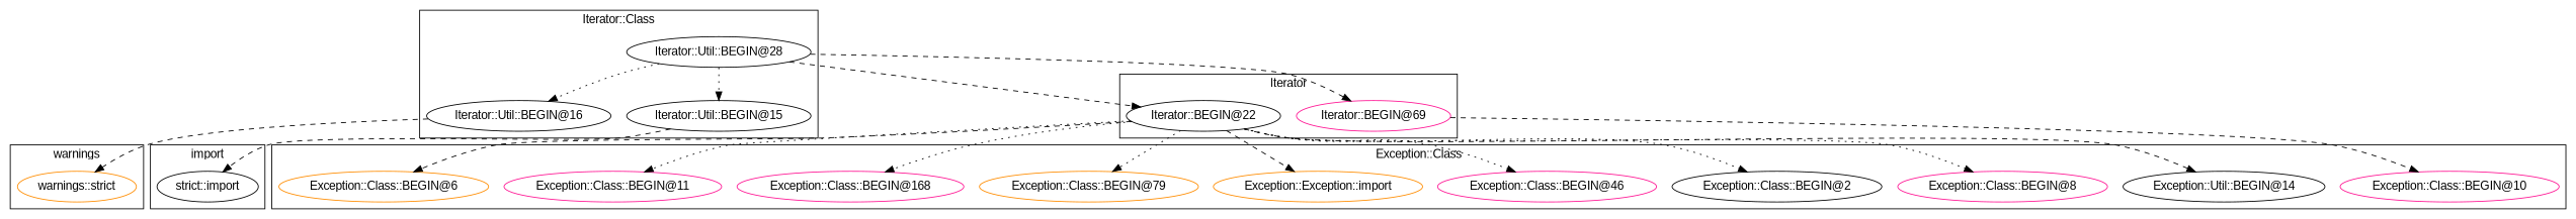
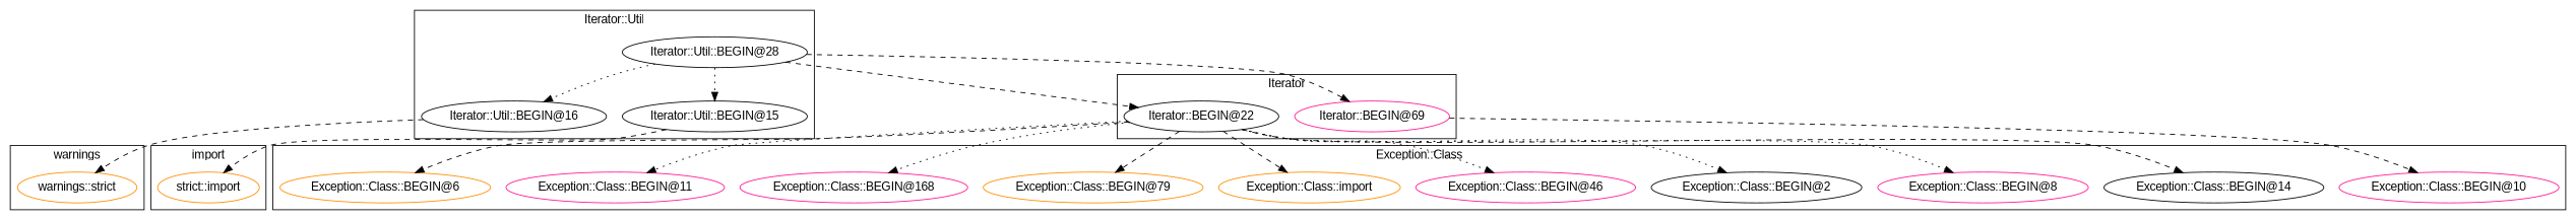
  digraph {
    fontname="Liberation Sans"
    node [color=deeppink fontname="Liberation Sans"]
    edge [fontname="Liberation Sans" style=dashed]
    n1 [color=darkorange label="warnings::strict"]
    "Iterator::BEGIN@69"
    "Iterator::BEGIN@22" [color=black]
-   "strict::import" [color=black]
+   "strict::import" [color=darkorange]
    "Iterator::Util::BEGIN@28" [color=black]
    "Iterator::Util::BEGIN@16" [color=black]
    "Iterator::Util::BEGIN@15" [color=black]
    "Exception::Class::BEGIN@10"
-   "Exception::Class::BEGIN@14" [color=black label="Exception::Util::BEGIN@14"]
+   "Exception::Class::BEGIN@14" [color=black]
    "Exception::Class::BEGIN@8"
    "Exception::Class::BEGIN@2" [color=black]
    "Exception::Class::BEGIN@46"
-   "Exception::Class::import" [color=darkorange label="Exception::Exception::import"]
+   "Exception::Class::import" [color=darkorange]
    "Exception::Class::BEGIN@79" [color=darkorange]
    "Exception::Class::BEGIN@168"
    "Exception::Class::BEGIN@11"
    "Exception::Class::BEGIN@6" [color=darkorange]
    subgraph cluster_1 {
      label=warnings
      n1
    }
    subgraph cluster_2 {
      label=Iterator
      "Iterator::BEGIN@69"
      "Iterator::BEGIN@22"
    }
    subgraph cluster_3 {
      label=import
      "strict::import"
    }
    subgraph cluster_4 {
-     label="Iterator::Class"
+     label="Iterator::Util"
      "Iterator::Util::BEGIN@28"
      "Iterator::Util::BEGIN@16"
      "Iterator::Util::BEGIN@15"
    }
    subgraph cluster_5 {
      label="Exception::Class"
      "Exception::Class::BEGIN@10"
      "Exception::Class::BEGIN@14"
      "Exception::Class::BEGIN@8"
      "Exception::Class::BEGIN@2"
      "Exception::Class::BEGIN@46"
      "Exception::Class::import"
      "Exception::Class::BEGIN@79"
      "Exception::Class::BEGIN@168"
      "Exception::Class::BEGIN@11"
      "Exception::Class::BEGIN@6"
    }
    "Iterator::BEGIN@69" -> "Exception::Class::BEGIN@10"
    "Iterator::BEGIN@22" -> "Exception::Class::BEGIN@14"
    "Iterator::BEGIN@22" -> "Exception::Class::BEGIN@8" [style=dotted]
    "Iterator::BEGIN@22" -> "Exception::Class::BEGIN@2" [style=dotted]
    "Iterator::BEGIN@22" -> "Exception::Class::BEGIN@46" [style=dotted]
    "Iterator::BEGIN@22" -> "Exception::Class::import"
-   "Iterator::BEGIN@22" -> "Exception::Class::BEGIN@79" [style=dotted]
+   "Iterator::BEGIN@22" -> "Exception::Class::BEGIN@79"
    "Iterator::BEGIN@22" -> "Exception::Class::BEGIN@168" [style=dotted]
    "Iterator::BEGIN@22" -> "Exception::Class::BEGIN@11" [style=dotted]
    "Iterator::BEGIN@22" -> "Exception::Class::BEGIN@6"
    "Iterator::Util::BEGIN@28" -> "Iterator::BEGIN@69"
    "Iterator::Util::BEGIN@28" -> "Iterator::BEGIN@22"
    "Iterator::Util::BEGIN@28" -> "Iterator::Util::BEGIN@16" [style=dotted]
    "Iterator::Util::BEGIN@28" -> "Iterator::Util::BEGIN@15" [style=dotted]
    "Iterator::Util::BEGIN@16" -> n1
    "Iterator::Util::BEGIN@15" -> "strict::import"
  }
